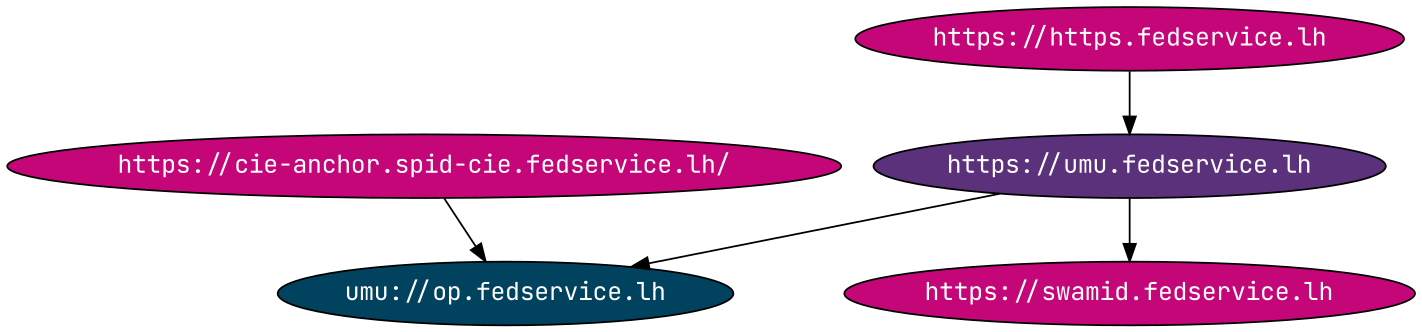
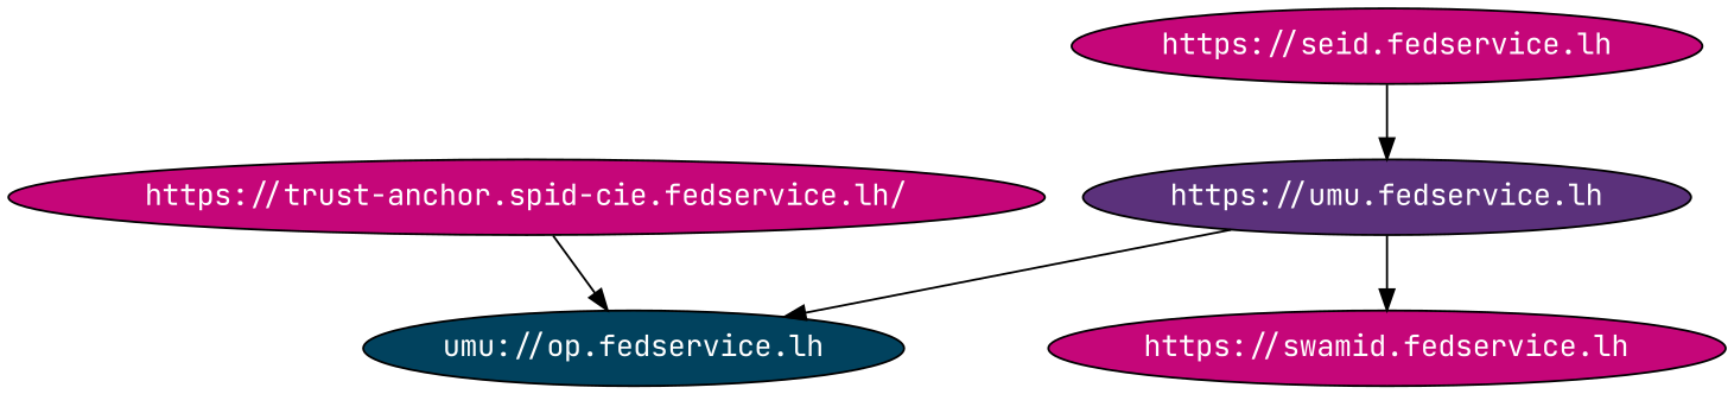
  strict digraph {
    fontname="JetBrains Mono"
    node [fillcolor="#C50679" fontcolor=white fontname="JetBrains Mono" style=filled]
    edge [fontname="JetBrains Mono"]
    n1 [fillcolor="#01425E" label="umu://op.fedservice.lh"]
-   "https://trust-anchor.spid-cie.fedservice.lh/" [label="https://cie-anchor.spid-cie.fedservice.lh/"]
+   "https://trust-anchor.spid-cie.fedservice.lh/"
    "https://umu.fedservice.lh" [fillcolor="#5B317B"]
    "https://swamid.fedservice.lh"
-   "https://seid.fedservice.lh" [label="https://https.fedservice.lh"]
+   "https://seid.fedservice.lh"
    "https://trust-anchor.spid-cie.fedservice.lh/" -> n1
    "https://umu.fedservice.lh" -> n1
    "https://umu.fedservice.lh" -> "https://swamid.fedservice.lh"
    "https://seid.fedservice.lh" -> "https://umu.fedservice.lh"
  }
